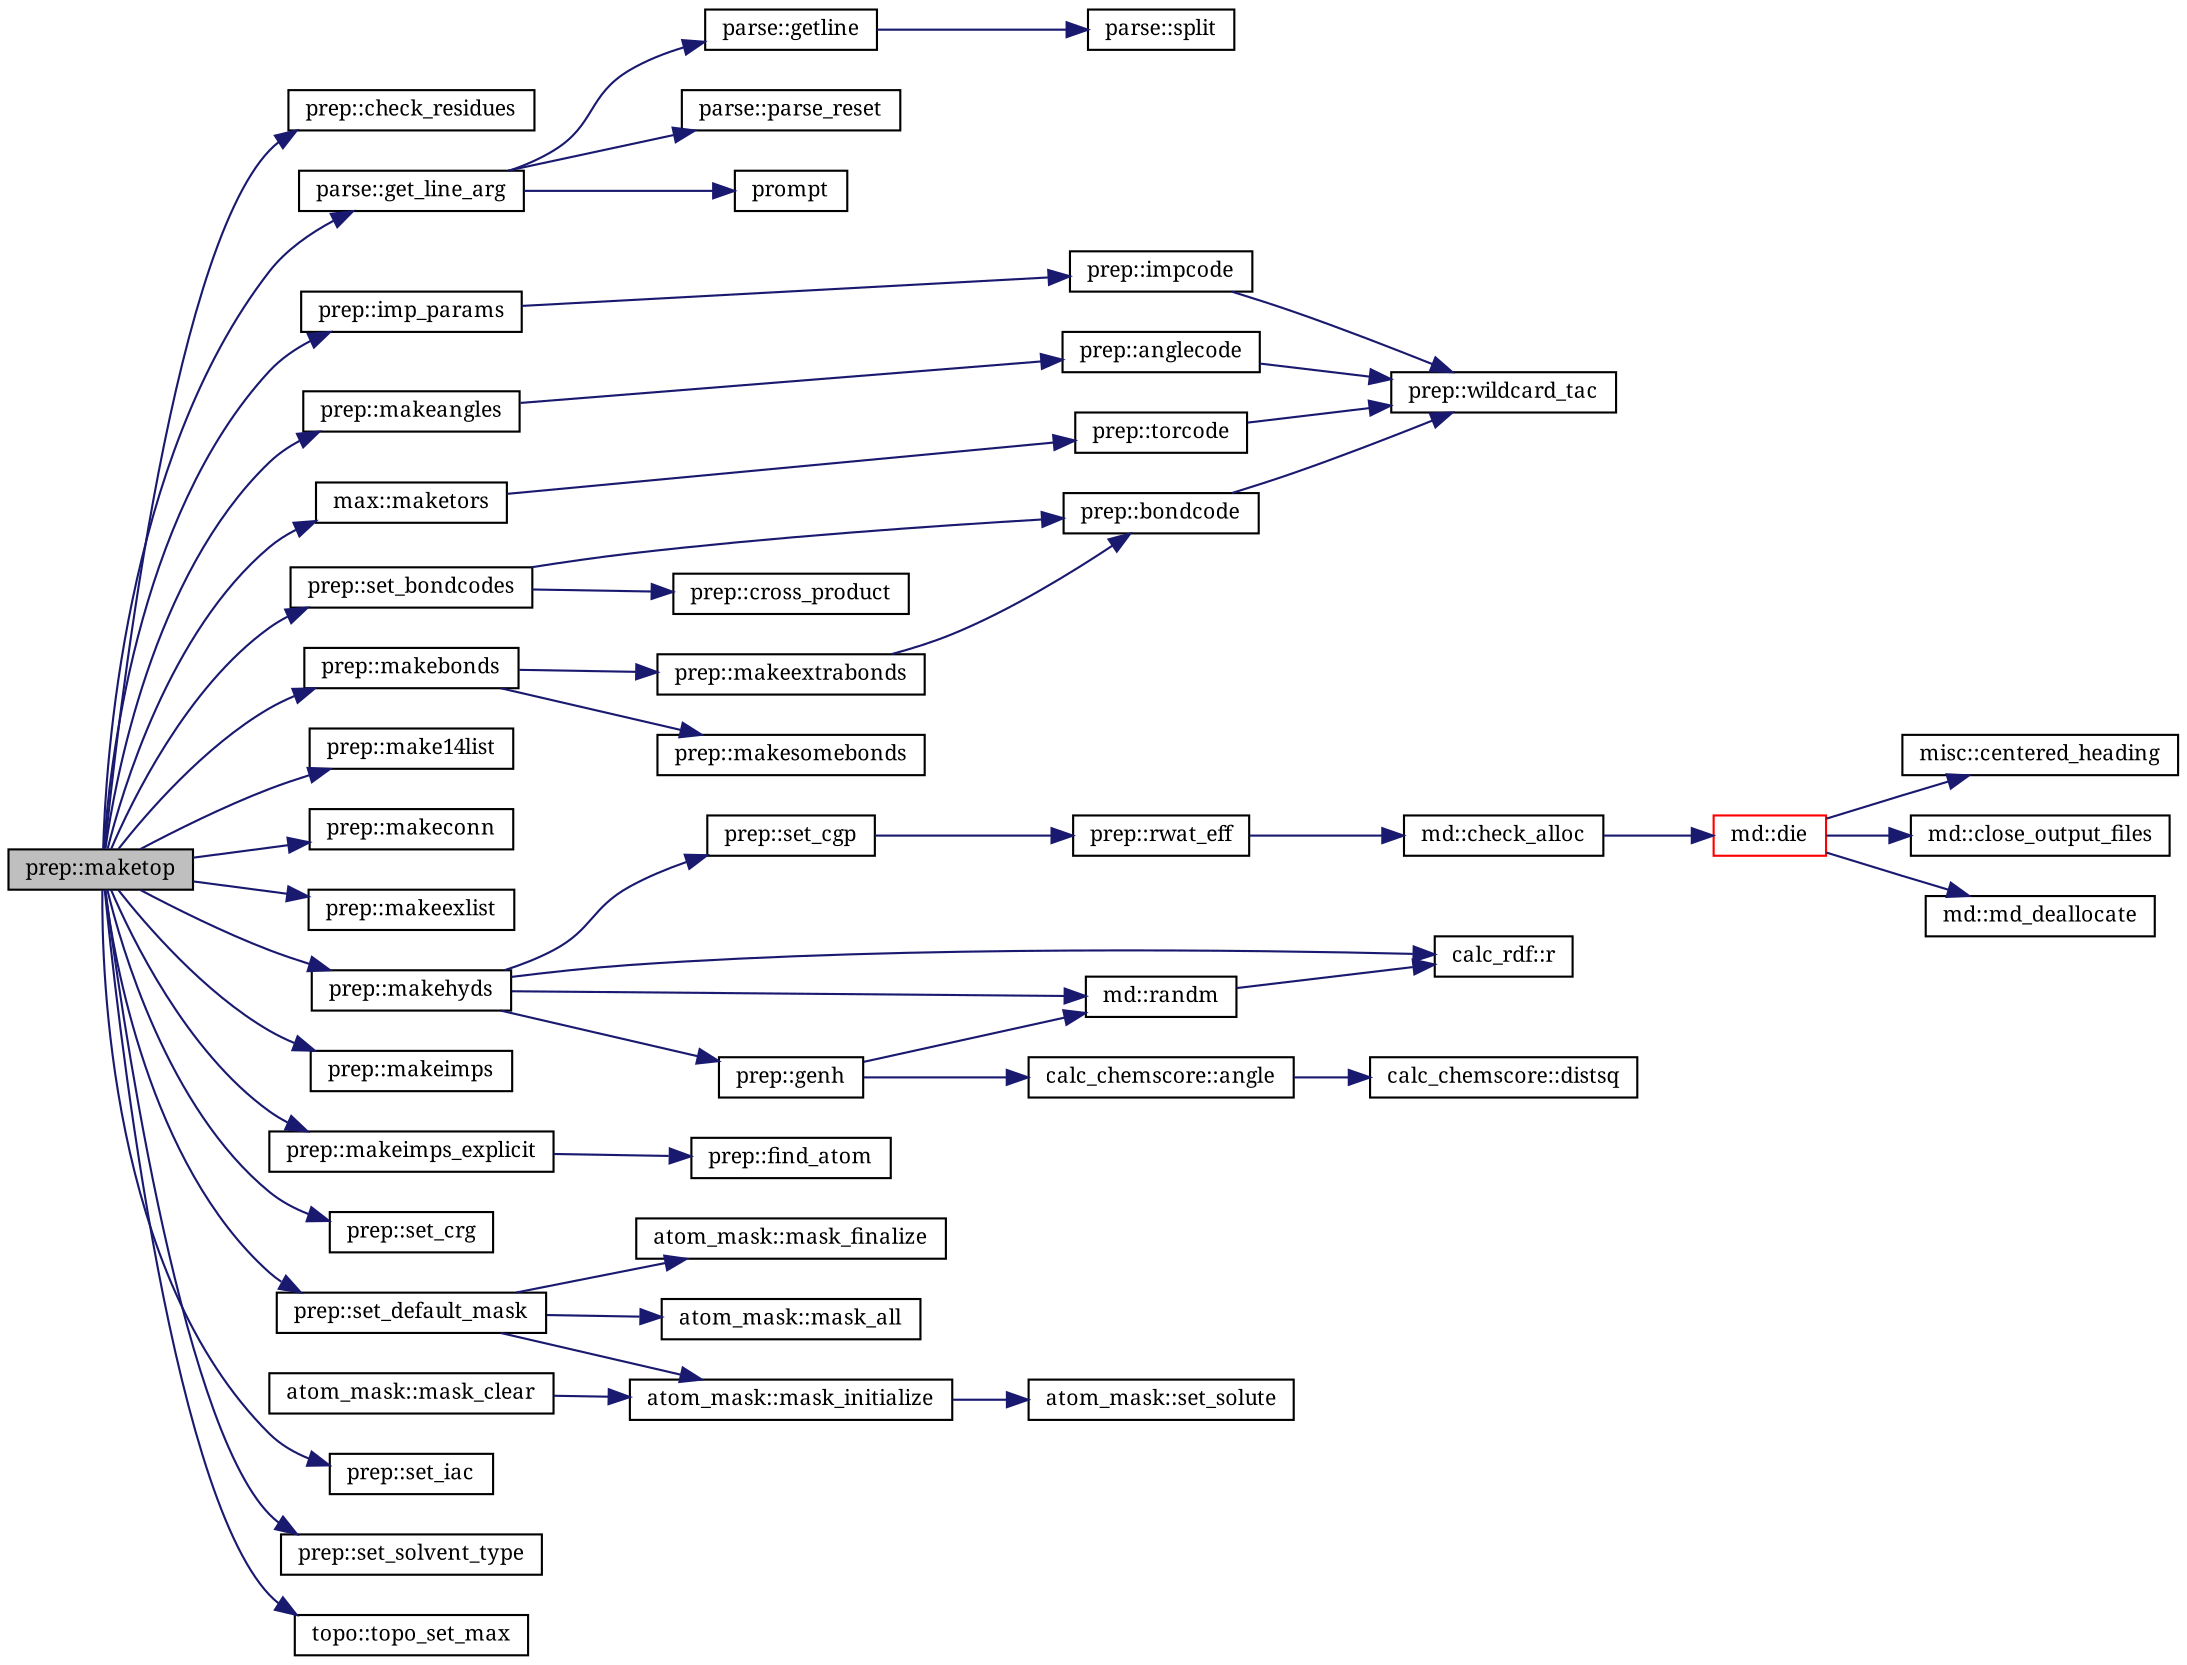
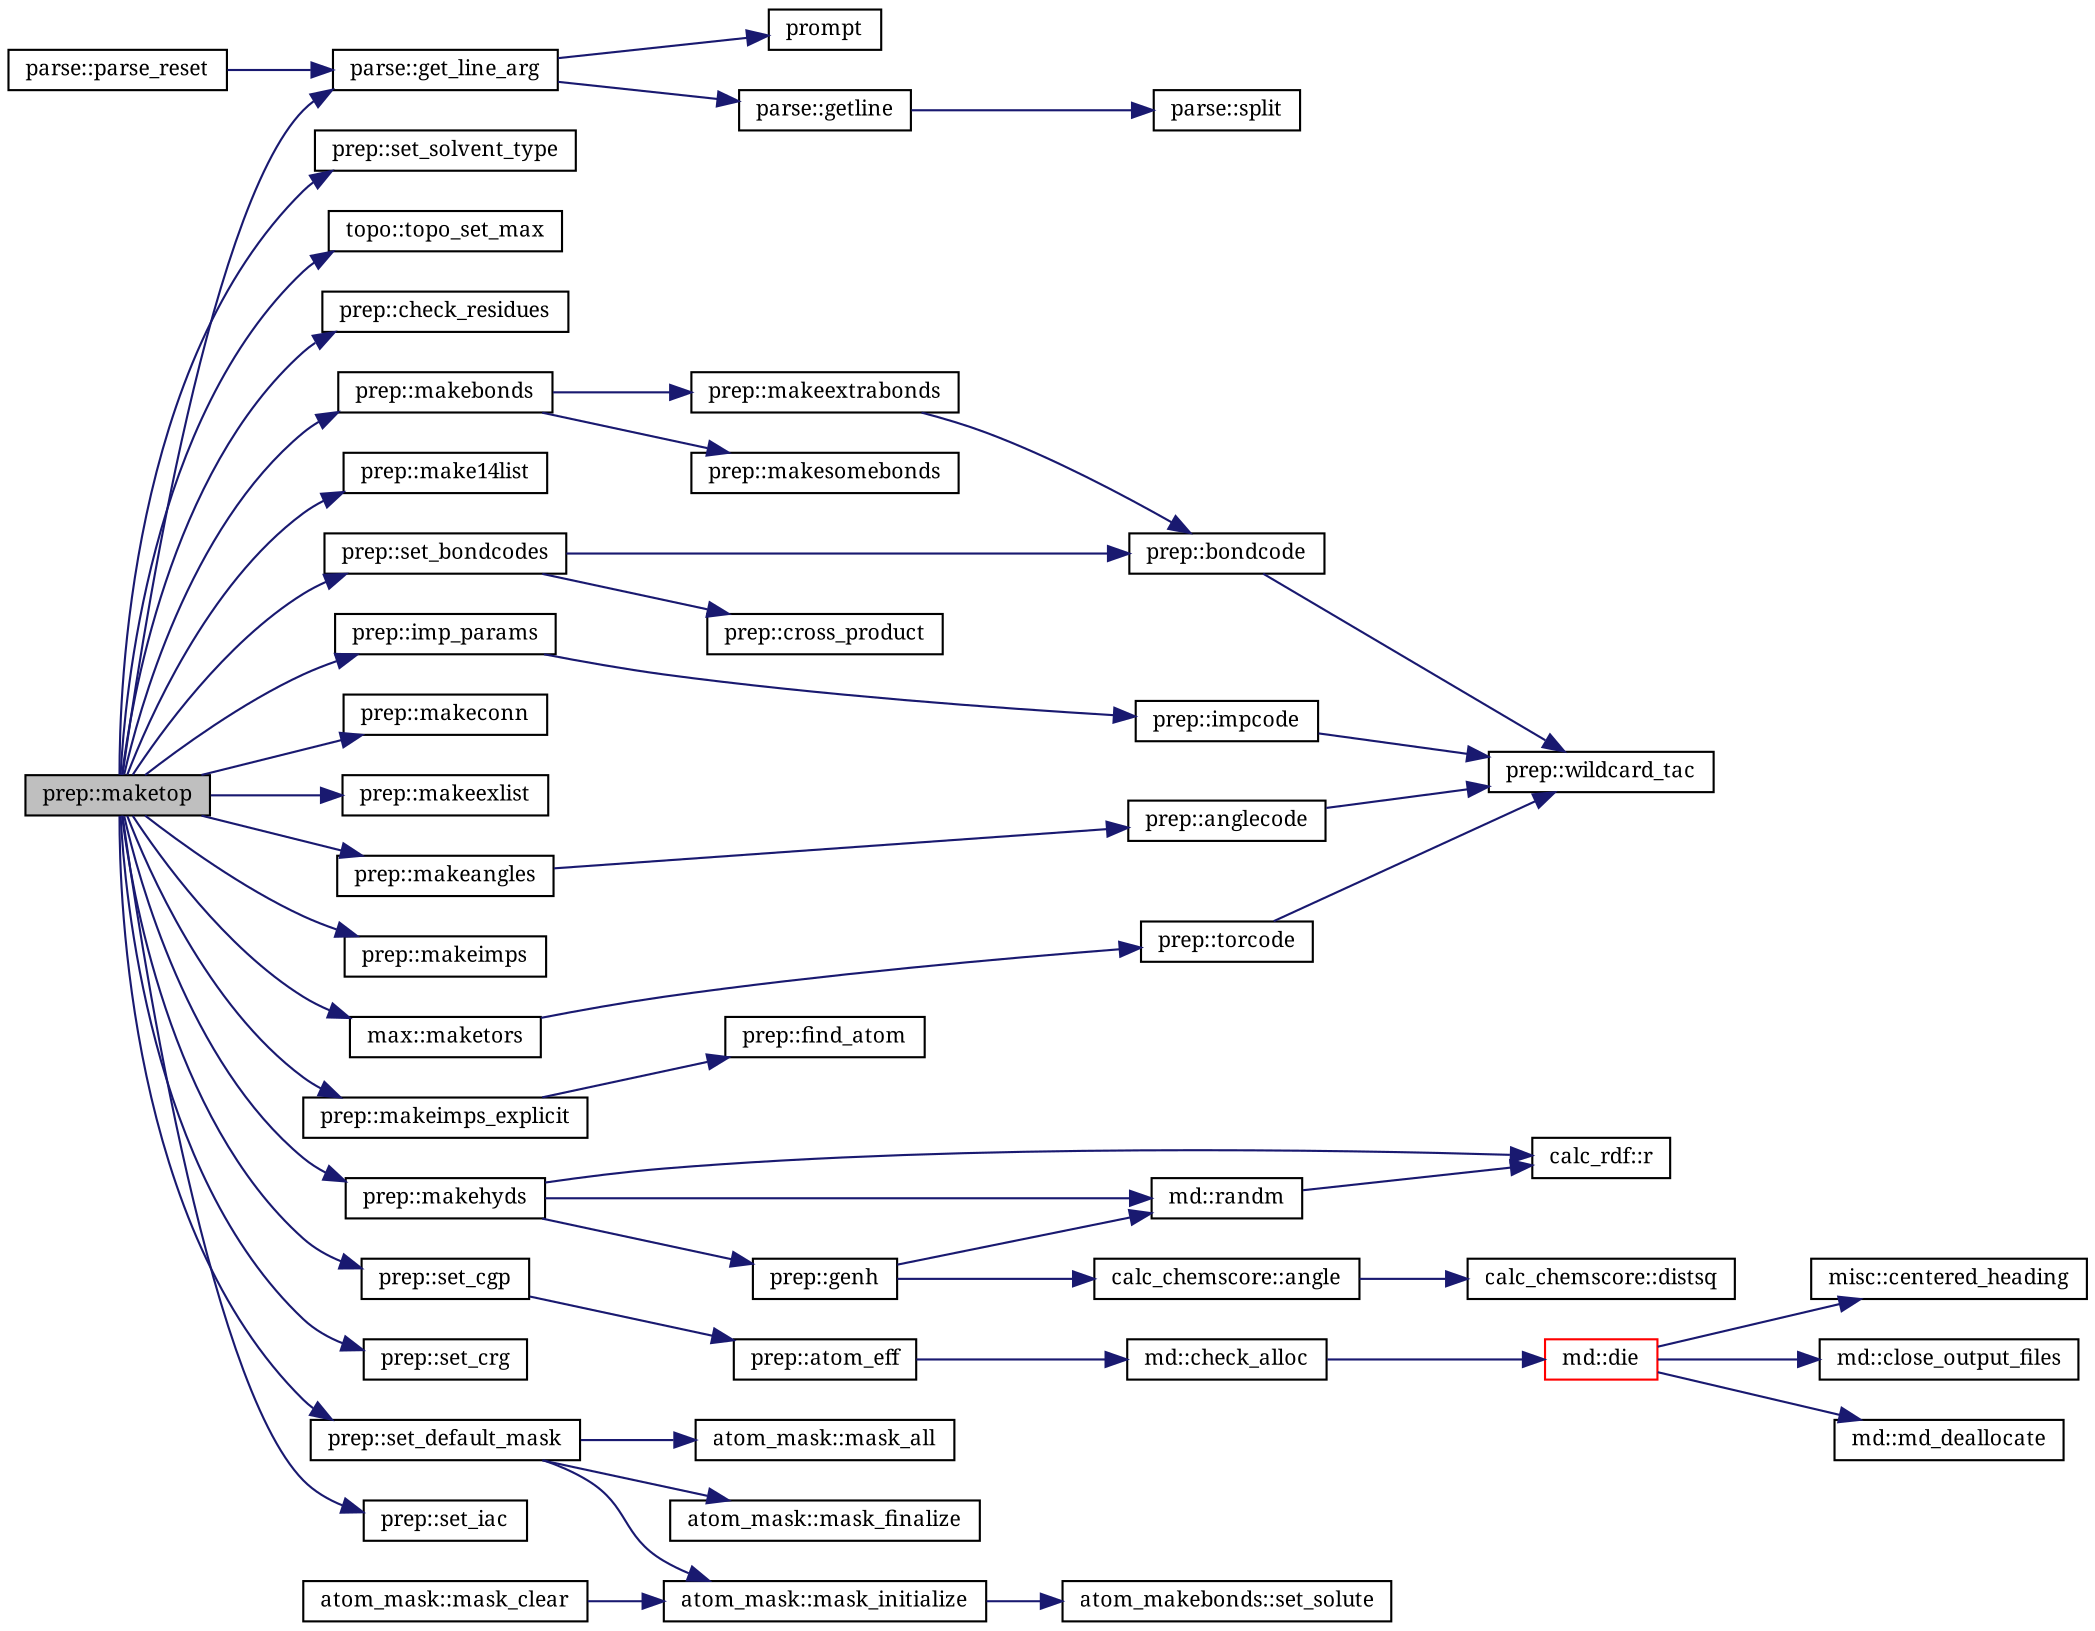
  digraph {
    fontname="Noto Serif"
    rankdir=LR
    node [color=black fillcolor=white fontname="Noto Serif" fontsize=10 shape=record style=filled]
    edge [color=midnightblue fontname="Noto Serif" fontsize=10 labelfontname=Helvetica labelfontsize=10 style=solid]
    n1 [fillcolor=grey75 fontcolor=black height=0.2 label="prep::maketop" width=0.4]
    n2 [height=0.2 label="prep::check_residues" width=0.4]
    n3 [height=0.2 label="parse::get_line_arg" width=0.4]
    n4 [height=0.2 label="prep::imp_params" width=0.4]
    n5 [height=0.2 label="prep::make14list" width=0.4]
    n6 [height=0.2 label="prep::makeangles" width=0.4]
    n7 [height=0.2 label="prep::makebonds" width=0.4]
    n8 [height=0.2 label="prep::makeconn" width=0.4]
    n9 [height=0.2 label="prep::makeexlist" width=0.4]
    n10 [height=0.2 label="prep::makehyds" width=0.4]
    n11 [height=0.2 label="prep::makeimps" width=0.4]
    n12 [height=0.2 label="prep::makeimps_explicit" width=0.4]
    n13 [height=0.2 label="max::maketors" width=0.4]
    n14 [height=0.2 label="prep::set_bondcodes" width=0.4]
    n15 [height=0.2 label="prep::set_cgp" width=0.4]
    n16 [height=0.2 label="prep::set_crg" width=0.4]
    n17 [height=0.2 label="prep::set_default_mask" width=0.4]
    n18 [height=0.2 label="prep::set_iac" width=0.4]
    n19 [height=0.2 label="prep::set_solvent_type" width=0.4]
    n20 [height=0.2 label="topo::topo_set_max" width=0.4]
    n21 [height=0.2 label="parse::getline" width=0.4]
    n22 [height=0.2 label="parse::parse_reset" width=0.4]
    n23 [height=0.2 label=prompt width=0.4]
    n24 [height=0.2 label="prep::impcode" width=0.4]
    n25 [height=0.2 label="prep::anglecode" width=0.4]
    n26 [height=0.2 label="prep::makeextrabonds" width=0.4]
    n27 [height=0.2 label="prep::makesomebonds" width=0.4]
    n28 [height=0.2 label="prep::genh" width=0.4]
    n29 [height=0.2 label="md::randm" width=0.4]
    n30 [height=0.2 label="calc_rdf::r" width=0.4]
    n31 [height=0.2 label="prep::find_atom" width=0.4]
    n32 [height=0.2 label="prep::torcode" width=0.4]
    n33 [height=0.2 label="prep::bondcode" width=0.4]
    n34 [height=0.2 label="prep::cross_product" width=0.4]
-   n35 [height=0.2 label="prep::rwat_eff" width=0.4]
+   n35 [height=0.2 label="prep::atom_eff" width=0.4]
    n36 [height=0.2 label="atom_mask::mask_finalize" width=0.4]
    n37 [height=0.2 label="atom_mask::mask_initialize" width=0.4]
    n38 [height=0.2 label="atom_mask::mask_all" width=0.4]
    n39 [height=0.2 label="parse::split" width=0.4]
    n40 [height=0.2 label="prep::wildcard_tac" width=0.4]
    n41 [height=0.2 label="calc_chemscore::angle" width=0.4]
    n42 [height=0.2 label="calc_chemscore::distsq" width=0.4]
    n43 [height=0.2 label="md::check_alloc" width=0.4]
    n44 [color=red height=0.2 label="md::die" width=0.4]
    n45 [height=0.2 label="misc::centered_heading" width=0.4]
    n46 [height=0.2 label="md::close_output_files" width=0.4]
    n47 [height=0.2 label="md::md_deallocate" width=0.4]
-   n48 [height=0.2 label="atom_mask::set_solute" width=0.4]
+   n48 [height=0.2 label="atom_makebonds::set_solute" width=0.4]
    n49 [height=0.2 label="atom_mask::mask_clear" width=0.4]
    n1 -> n2
    n1 -> n3
    n1 -> n4
    n1 -> n5
    n1 -> n6
    n1 -> n7
    n1 -> n8
    n1 -> n9
    n1 -> n10
    n1 -> n11
    n1 -> n12
    n1 -> n13
    n1 -> n14
-   n10 -> n15
+   n1 -> n15
    n1 -> n16
    n1 -> n17
    n1 -> n18
    n1 -> n19
    n1 -> n20
    n3 -> n21
-   n3 -> n22
+   n22 -> n3
    n3 -> n23
    n4 -> n24
    n6 -> n25
    n7 -> n26
    n7 -> n27
    n10 -> n28
    n10 -> n29
    n10 -> n30
    n12 -> n31
    n13 -> n32
    n14 -> n33
    n14 -> n34
    n15 -> n35
    n17 -> n36
    n17 -> n37
    n17 -> n38
    n21 -> n39
    n24 -> n40
    n25 -> n40
    n26 -> n33
    n28 -> n29
    n28 -> n41
    n29 -> n30
    n32 -> n40
    n33 -> n40
    n35 -> n43
    n37 -> n48
    n41 -> n42
    n43 -> n44
    n44 -> n45
    n44 -> n46
    n44 -> n47
    n49 -> n37
  }
